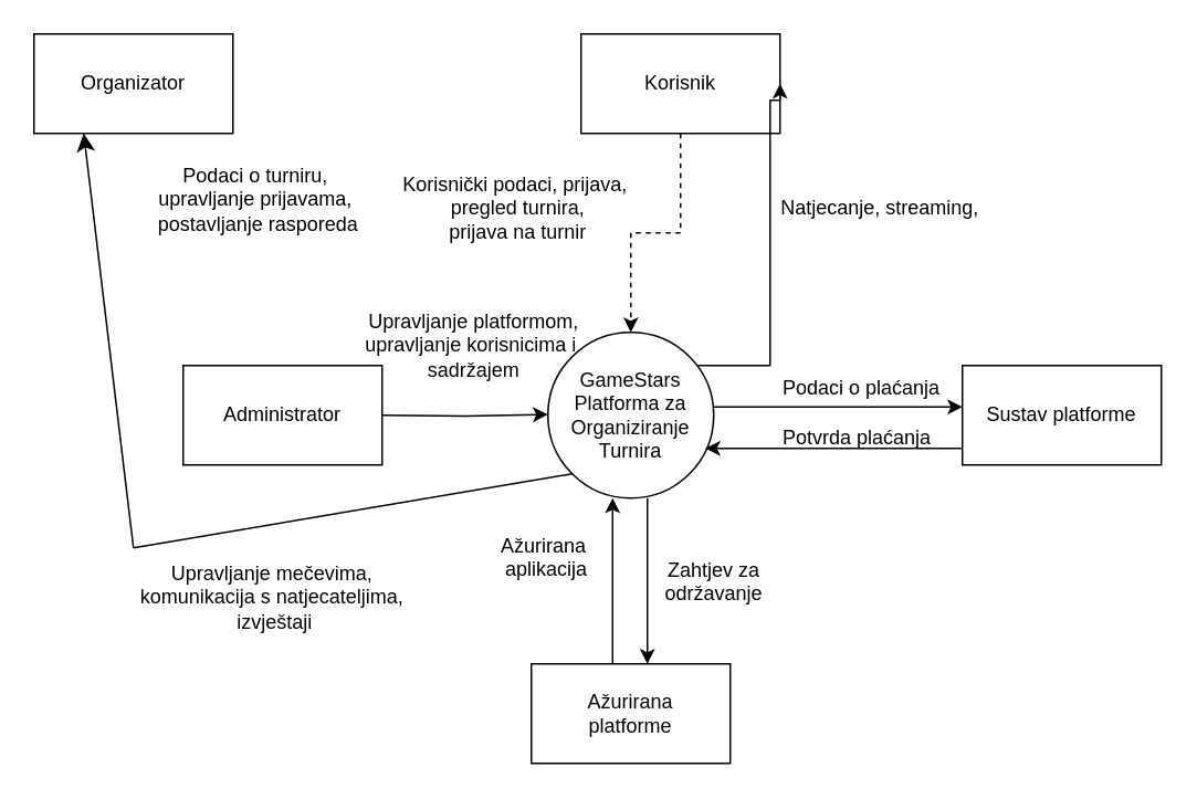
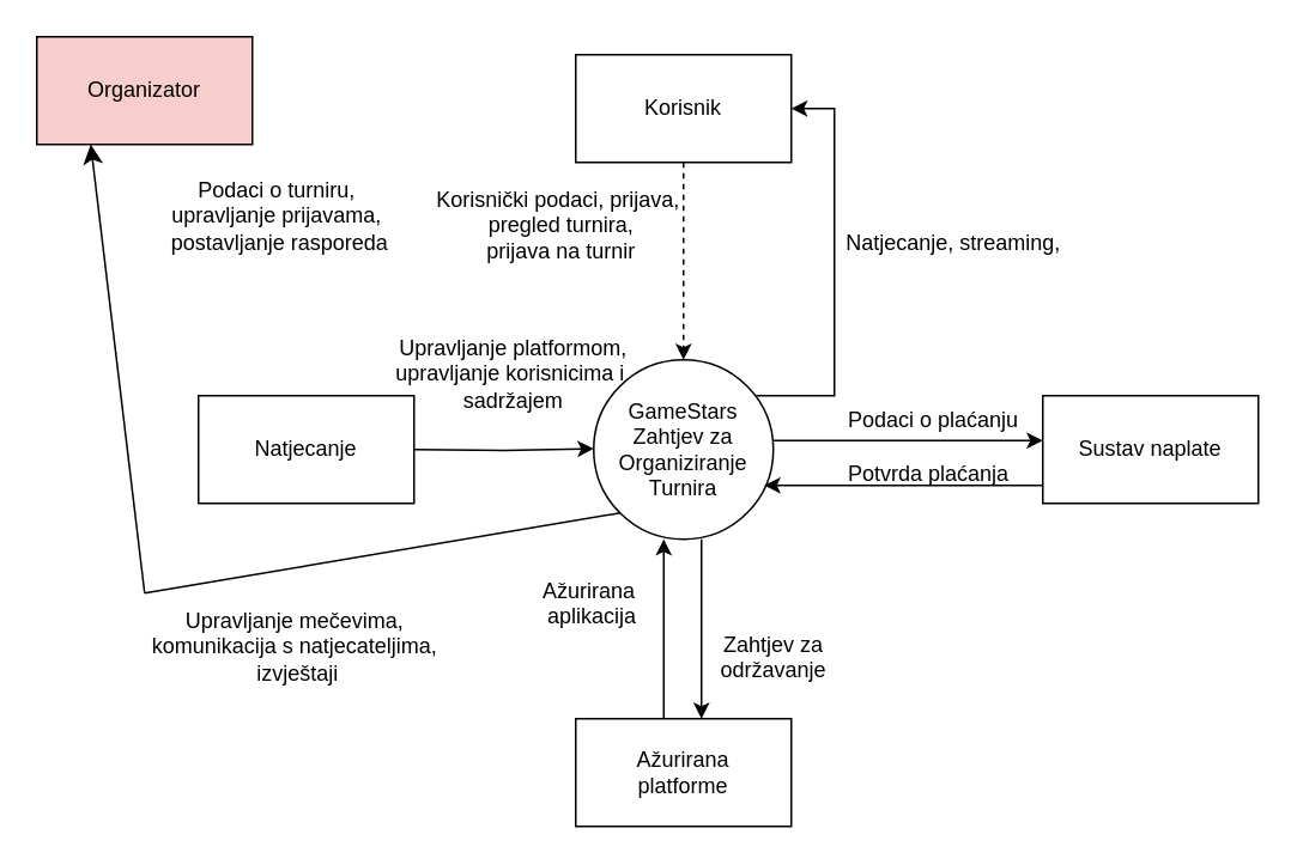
  <mxCell id="0" />
  <mxCell id="1" parent="0" />
- <mxCell id="2" value="GameStars Platforma za Organiziranje Turnira" style="ellipse;whiteSpace=wrap;html=1;aspect=fixed;" parent="1" vertex="1"><mxGeometry x="330" y="200" width="100" height="100" as="geometry" /></mxCell>
+ <mxCell id="2" value="GameStars Zahtjev za Organiziranje Turnira" style="ellipse;whiteSpace=wrap;html=1;aspect=fixed;" parent="1" vertex="1"><mxGeometry x="330" y="200" width="100" height="100" as="geometry" /></mxCell>
  <mxCell id="3" value="" style="edgeStyle=orthogonalEdgeStyle;rounded=0;orthogonalLoop=1;jettySize=auto;html=1;dashed=1;" parent="1" source="4" target="2" edge="1"><mxGeometry relative="1" as="geometry" /></mxCell>
- <mxCell id="4" value="Korisnik" style="rounded=0;whiteSpace=wrap;html=1;" parent="1" vertex="1"><mxGeometry x="350" y="20" width="120" height="60" as="geometry" /></mxCell>
+ <mxCell id="4" value="Korisnik" style="rounded=0;whiteSpace=wrap;html=1;" parent="1" vertex="1"><mxGeometry x="320" y="30" width="120" height="60" as="geometry" /></mxCell>
  <mxCell id="5" value="&lt;div&gt;Korisnički podaci, prijava,&lt;/div&gt;&lt;div&gt;&amp;nbsp;pregled turnira,&lt;/div&gt;&lt;div&gt;&amp;nbsp;prijava na turnir&lt;/div&gt;" style="text;html=1;align=center;verticalAlign=middle;resizable=0;points=[];autosize=1;strokeColor=none;fillColor=none;" parent="1" vertex="1"><mxGeometry x="230" y="95" width="160" height="60" as="geometry" /></mxCell>
  <mxCell id="6" value="" style="edgeStyle=orthogonalEdgeStyle;rounded=0;orthogonalLoop=1;jettySize=auto;html=1;entryX=1;entryY=0.5;entryDx=0;entryDy=0;" parent="1" target="4" edge="1"><mxGeometry relative="1" as="geometry"><mxPoint x="420" y="220" as="sourcePoint" /><mxPoint x="434" y="40" as="targetPoint" /><Array as="points"><mxPoint x="464" y="220" /><mxPoint x="464" y="60" /></Array></mxGeometry></mxCell>
- <mxCell id="7" value="Natjecanje, streaming," style="text;html=1;align=center;verticalAlign=middle;resizable=0;points=[];autosize=1;strokeColor=none;fillColor=none;" parent="1" vertex="1"><mxGeometry x="455" y="110" width="150" height="30" as="geometry" /></mxCell>
- <mxCell id="8" value="Administrator" style="rounded=0;whiteSpace=wrap;html=1;" parent="1" vertex="1"><mxGeometry x="110" y="220" width="120" height="60" as="geometry" /></mxCell>
+ <mxCell id="7" value="Natjecanje, streaming," style="text;html=1;align=center;verticalAlign=middle;resizable=0;points=[];autosize=1;strokeColor=none;fillColor=none;" parent="1" vertex="1"><mxGeometry x="455" y="120" width="150" height="30" as="geometry" /></mxCell>
+ <mxCell id="8" value="Natjecanje" style="rounded=0;whiteSpace=wrap;html=1;" parent="1" vertex="1"><mxGeometry x="110" y="220" width="120" height="60" as="geometry" /></mxCell>
  <mxCell id="9" value="" style="edgeStyle=orthogonalEdgeStyle;rounded=0;orthogonalLoop=1;jettySize=auto;html=1;" parent="1" edge="1"><mxGeometry relative="1" as="geometry"><mxPoint x="230" y="250" as="sourcePoint" /><mxPoint x="330" y="249.5" as="targetPoint" /></mxGeometry></mxCell>
  <mxCell id="10" value="Upravljanje platformom,&lt;br&gt;upravljanje korisnicima i&amp;nbsp;&lt;br&gt;sadržajem&lt;br&gt;&amp;nbsp;" style="text;html=1;align=center;verticalAlign=middle;resizable=0;points=[];autosize=1;strokeColor=none;fillColor=none;" parent="1" vertex="1"><mxGeometry x="210" y="180" width="150" height="70" as="geometry" /></mxCell>
  <mxCell id="11" value="Ažurirana &lt;br&gt;platforme" style="rounded=0;whiteSpace=wrap;html=1;" parent="1" vertex="1"><mxGeometry x="320" y="400" width="120" height="60" as="geometry" /></mxCell>
  <mxCell id="12" value="" style="edgeStyle=orthogonalEdgeStyle;rounded=0;orthogonalLoop=1;jettySize=auto;html=1;" parent="1" edge="1"><mxGeometry relative="1" as="geometry"><mxPoint x="390" y="300" as="sourcePoint" /><mxPoint x="390" y="400" as="targetPoint" /></mxGeometry></mxCell>
  <mxCell id="13" value="" style="edgeStyle=orthogonalEdgeStyle;rounded=0;orthogonalLoop=1;jettySize=auto;html=1;" parent="1" edge="1"><mxGeometry relative="1" as="geometry"><mxPoint x="369" y="400" as="sourcePoint" /><mxPoint x="369" y="300" as="targetPoint" /></mxGeometry></mxCell>
  <mxCell id="14" value="&lt;div style=&quot;text-align: center;&quot;&gt;&lt;span style=&quot;background-color: initial;&quot;&gt;Ažurirana&amp;nbsp;&lt;/span&gt;&lt;/div&gt;&lt;div style=&quot;text-align: center;&quot;&gt;&lt;span style=&quot;background-color: initial;&quot;&gt;aplikacija&lt;/span&gt;&lt;/div&gt;" style="text;whiteSpace=wrap;html=1;" parent="1" vertex="1"><mxGeometry x="300" y="315" width="60" height="40" as="geometry" /></mxCell>
- <mxCell id="15" value="&lt;div style=&quot;text-align: center;&quot;&gt;Zahtjev za održavanje&lt;/div&gt;" style="text;whiteSpace=wrap;html=1;" parent="1" vertex="1"><mxGeometry x="399" y="330" width="60" height="40" as="geometry" /></mxCell>
- <mxCell id="16" value="Sustav platforme" style="rounded=0;whiteSpace=wrap;html=1;" parent="1" vertex="1"><mxGeometry x="580" y="220" width="120" height="60" as="geometry" /></mxCell>
+ <mxCell id="15" value="&lt;div style=&quot;text-align: center;&quot;&gt;Zahtjev za održavanje&lt;/div&gt;" style="text;whiteSpace=wrap;html=1;" parent="1" vertex="1"><mxGeometry x="399" y="345" width="60" height="40" as="geometry" /></mxCell>
+ <mxCell id="16" value="Sustav naplate" style="rounded=0;whiteSpace=wrap;html=1;" parent="1" vertex="1"><mxGeometry x="580" y="220" width="120" height="60" as="geometry" /></mxCell>
  <mxCell id="17" value="" style="edgeStyle=orthogonalEdgeStyle;rounded=0;orthogonalLoop=1;jettySize=auto;html=1;exitX=1;exitY=0.5;exitDx=0;exitDy=0;" parent="1" edge="1"><mxGeometry relative="1" as="geometry"><mxPoint x="430" y="245" as="sourcePoint" /><mxPoint x="580" y="245" as="targetPoint" /></mxGeometry></mxCell>
- <mxCell id="18" value="&lt;div style=&quot;text-align: center;&quot;&gt;Podaci o plaćanja&lt;/div&gt;" style="text;whiteSpace=wrap;html=1;" parent="1" vertex="1"><mxGeometry x="470" y="220" width="100" height="20" as="geometry" /></mxCell>
+ <mxCell id="18" value="&lt;div style=&quot;text-align: center;&quot;&gt;Podaci o plaćanju&lt;/div&gt;" style="text;whiteSpace=wrap;html=1;" parent="1" vertex="1"><mxGeometry x="470" y="220" width="100" height="20" as="geometry" /></mxCell>
  <mxCell id="19" value="" style="edgeStyle=orthogonalEdgeStyle;rounded=0;orthogonalLoop=1;jettySize=auto;html=1;" parent="1" edge="1"><mxGeometry relative="1" as="geometry"><mxPoint x="580" y="270" as="sourcePoint" /><mxPoint x="425" y="270" as="targetPoint" /></mxGeometry></mxCell>
  <mxCell id="20" value="&lt;div style=&quot;text-align: center;&quot;&gt;Potvrda plaćanja&lt;/div&gt;" style="text;whiteSpace=wrap;html=1;" parent="1" vertex="1"><mxGeometry x="470" y="250" width="100" height="20" as="geometry" /></mxCell>
- <mxCell id="21" value="Organizator" style="rounded=0;whiteSpace=wrap;html=1;" vertex="1" parent="1"><mxGeometry x="20" y="20" width="120" height="60" as="geometry" /></mxCell>
+ <mxCell id="21" value="Organizator" style="rounded=0;whiteSpace=wrap;html=1;fillColor=#f8cecc;" vertex="1" parent="1"><mxGeometry x="20" y="20" width="120" height="60" as="geometry" /></mxCell>
  <mxCell id="22" value="&lt;div style=&quot;font-size: 12px;&quot;&gt;&lt;font style=&quot;font-size: 12px;&quot;&gt;Podaci o turniru,&amp;nbsp;&lt;/font&gt;&lt;/div&gt;&lt;div style=&quot;font-size: 12px;&quot;&gt;&lt;font style=&quot;font-size: 12px;&quot;&gt;upravljanje prijavama,&amp;nbsp;&lt;/font&gt;&lt;/div&gt;&lt;div style=&quot;font-size: 12px;&quot;&gt;&lt;font style=&quot;font-size: 12px;&quot;&gt;postavljanje rasporeda&lt;/font&gt;&lt;/div&gt;" style="text;html=1;align=center;verticalAlign=middle;resizable=0;points=[];autosize=1;strokeColor=none;fillColor=none;fontSize=16;" vertex="1" parent="1"><mxGeometry x="80" y="90" width="150" height="60" as="geometry" /></mxCell>
  <mxCell id="23" value="" style="endArrow=classic;html=1;rounded=0;fontSize=12;startSize=8;endSize=8;curved=1;entryX=0.25;entryY=1;entryDx=0;entryDy=0;" edge="1" parent="1" target="21"><mxGeometry width="50" height="50" relative="1" as="geometry"><mxPoint x="80" y="330" as="sourcePoint" /><mxPoint x="105" y="260" as="targetPoint" /></mxGeometry></mxCell>
  <mxCell id="24" value="" style="endArrow=none;html=1;rounded=0;fontSize=12;startSize=8;endSize=8;curved=1;entryX=0;entryY=1;entryDx=0;entryDy=0;" edge="1" parent="1" target="2"><mxGeometry width="50" height="50" relative="1" as="geometry"><mxPoint x="80" y="330" as="sourcePoint" /><mxPoint x="210" y="310" as="targetPoint" /></mxGeometry></mxCell>
  <mxCell id="25" value="&lt;div style=&quot;font-size: 12px;&quot;&gt;Upravljanje mečevima,&amp;nbsp;&lt;/div&gt;&lt;div style=&quot;font-size: 12px;&quot;&gt;komunikacija s natjecateljima,&amp;nbsp;&lt;/div&gt;&lt;div style=&quot;font-size: 12px;&quot;&gt;izvještaji&lt;/div&gt;" style="text;html=1;align=center;verticalAlign=middle;resizable=0;points=[];autosize=1;strokeColor=none;fillColor=none;fontSize=12;" vertex="1" parent="1"><mxGeometry x="70" y="330" width="190" height="60" as="geometry" /></mxCell>
